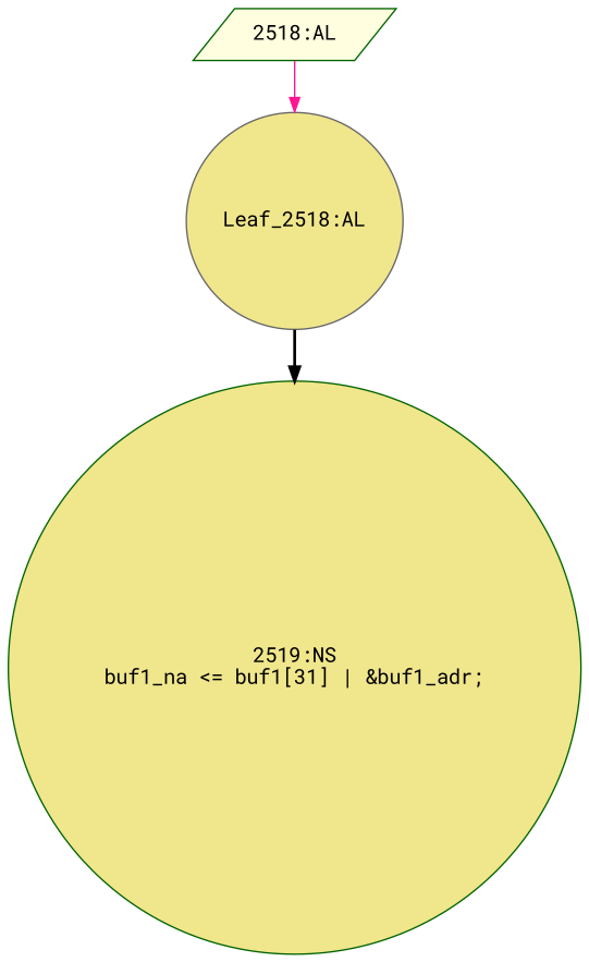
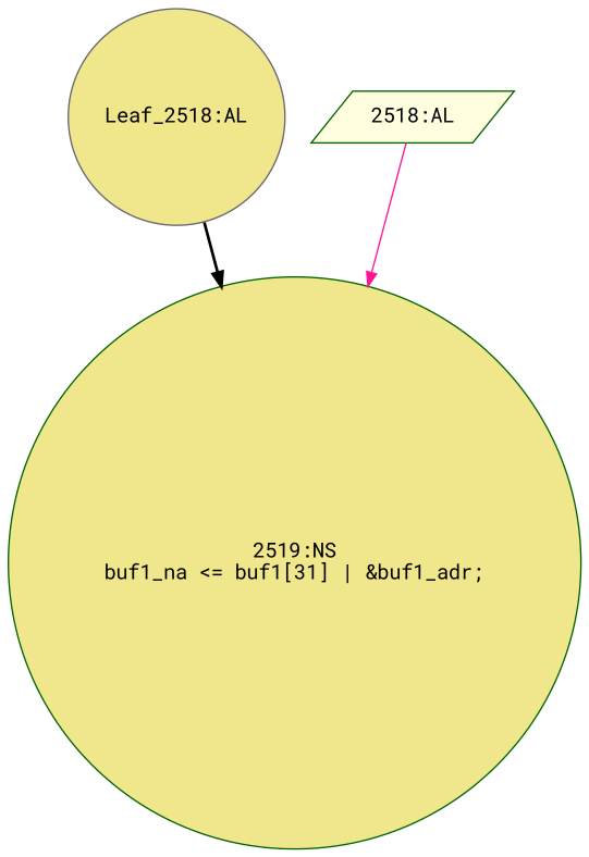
  strict digraph {
    fontname="Roboto Mono"
    node [color=darkgreen fillcolor=khaki fontname="Roboto Mono" shape=circle style=filled]
    edge [cond="[]" fontname="Roboto Mono" lineno=None]
    n1 [color=gray40 def_var="['buf1_na']" label="Leaf_2518:AL"]
    n2 [ast="<pyverilog.vparser.ast.NonblockingSubstitution object at 0x7f13b559b9d0>" label="2519:NS\nbuf1_na <= buf1[31] | &buf1_adr;" statements="[<pyverilog.vparser.ast.NonblockingSubstitution object at 0x7f13b559b9d0>]" typ=NonblockingSubstitution]
    n3 [ast="<pyverilog.vparser.ast.Always object at 0x7f13b559bcd0>" clk_sens=True fillcolor=lightyellow label="2518:AL" sens="['clk']" shape=parallelogram statements="[]" typ=Always use_var="['buf1', 'buf1_adr']"]
    n1 -> n2 [color=black style=bold]
-   n3 -> n1 [color=deeppink style=solid]
+   n3 -> n2 [color=deeppink style=solid]
  }
